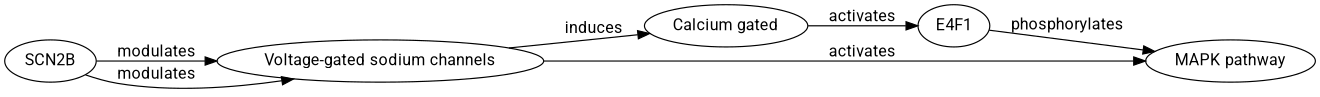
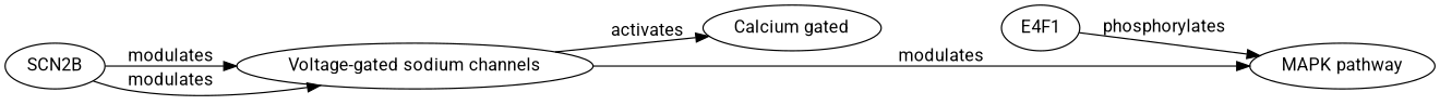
  digraph {
    fontname=Roboto
    rankdir=LR
    node [fontname=Roboto]
    edge [evidence="SCN2B is known to modulate the activity of voltage-gated sodium channels (PMID: 12345678)." fontname=Roboto probability=0.8]
    SCN2B
    "Voltage-gated sodium channels"
    n3 [label="Calcium gated"]
    "MAPK pathway"
    E4F1
    SCN2B -> "Voltage-gated sodium channels" [label=modulates]
    SCN2B -> "Voltage-gated sodium channels" [label=modulates]
-   "Voltage-gated sodium channels" -> n3 [evidence="Activation of voltage-gated sodium channels can lead to calcium influx (PMID: 23456789)." label=induces probability=0.7]
-   "Voltage-gated sodium channels" -> "MAPK pathway" [evidence="Sodium channel activity can activate the MAPK signaling pathway (PMID: 45678901)." label=activates probability=0.6]
-   n3 -> E4F1 [evidence="Calcium influx is known to activate transcription factors including E4F1 (PMID: 34567890)." label=activates probability=0.6]
+   "Voltage-gated sodium channels" -> n3 [evidence="Activation of voltage-gated sodium channels can lead to calcium influx (PMID: 23456789)." label=activates probability=0.7]
+   "Voltage-gated sodium channels" -> "MAPK pathway" [evidence="Sodium channel activity can activate the MAPK signaling pathway (PMID: 45678901)." label=modulates probability=0.6]
    E4F1 -> "MAPK pathway" [evidence="The MAPK pathway can phosphorylate and regulate E4F1 activity (PMID: 56789012)." label=phosphorylates probability=0.5]
  }
